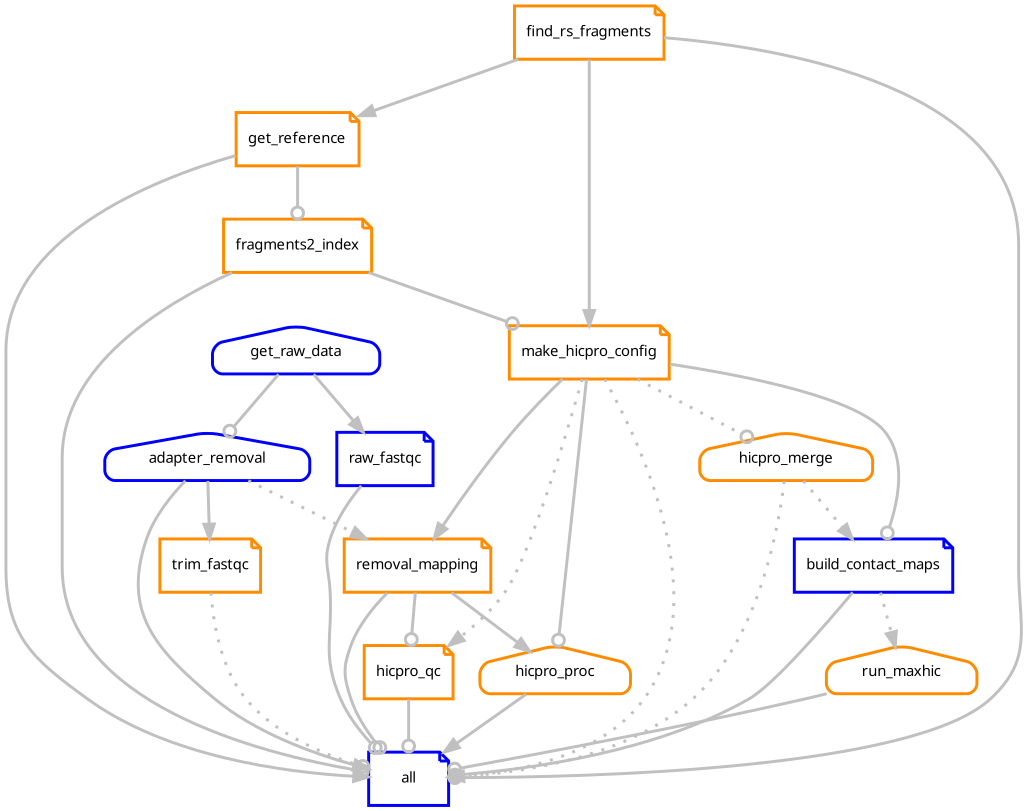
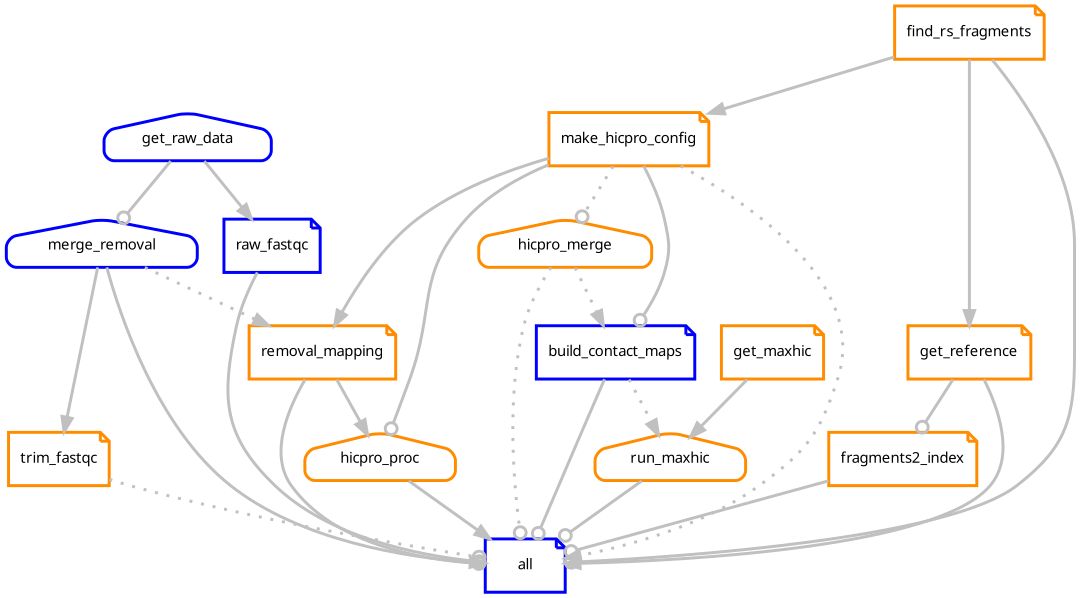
  digraph {
    bgcolor=white
    node [color=darkorange fontname=sans fontsize=10 penwidth=2 shape=note style=rounded]
    edge [arrowhead=odot color=grey penwidth=2 style=solid]
    n1 [color=blue label=all]
    n2 [label=run_maxhic shape=house]
    n3 [color=blue label=build_contact_maps]
    n4 [label=fragments2_index]
    n5 [label=make_hicpro_config]
    n6 [label=hicpro_proc shape=house]
    n7 [label=hicpro_merge shape=house]
    n8 [label=removal_mapping]
-   n9 [label=hicpro_qc]
    n10 [color=blue label=raw_fastqc]
-   n11 [color=blue label=adapter_removal shape=house]
+   n11 [color=blue label=merge_removal shape=house]
    n12 [label=trim_fastqc]
    n13 [label=get_reference]
    n14 [label=find_rs_fragments]
+   n15 [label=get_maxhic]
    n16 [color=blue label=get_raw_data shape=house]
    n2 -> n1 [style=bold]
    n3 -> n1
    n3 -> n2 [arrowhead=normal style=dotted]
    n4 -> n1
-   n4 -> n5
    n5 -> n1 [arrowhead=normal style=dotted]
    n5 -> n3
    n5 -> n6 [style=bold]
    n5 -> n7 [style=dotted]
    n5 -> n8 [arrowhead=normal]
-   n5 -> n9 [arrowhead=normal style=dotted]
    n6 -> n1 [arrowhead=normal style=bold]
    n7 -> n1 [style=dotted]
    n7 -> n3 [arrowhead=normal style=dotted]
    n8 -> n1
    n8 -> n6 [arrowhead=normal]
-   n8 -> n9 [style=bold]
-   n9 -> n1
    n10 -> n1
    n11 -> n1 [arrowhead=normal style=bold]
    n11 -> n8 [arrowhead=normal style=dotted]
    n11 -> n12 [arrowhead=normal]
    n12 -> n1 [style=dotted]
    n13 -> n1 [arrowhead=normal style=bold]
    n13 -> n4 [style=bold]
    n14 -> n1
    n14 -> n5 [arrowhead=normal style=bold]
    n14 -> n13 [arrowhead=normal style=bold]
+   n15 -> n2 [arrowhead=normal style=bold]
    n16 -> n10 [arrowhead=normal]
    n16 -> n11
  }
